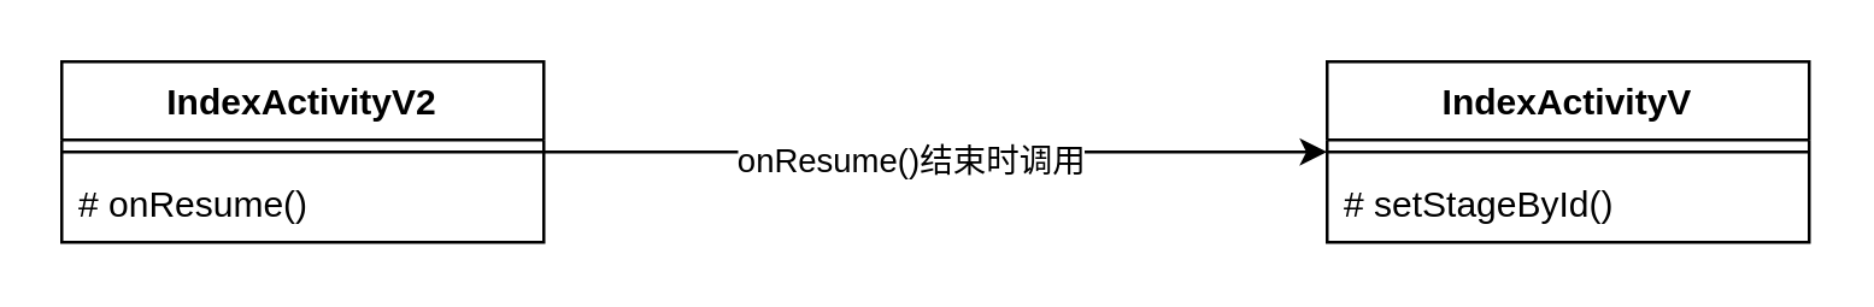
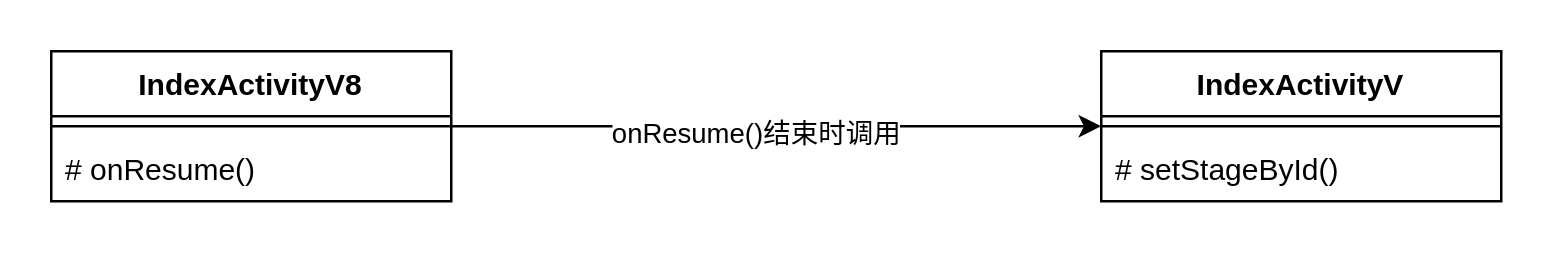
  <mxCell id="0" />
  <mxCell id="1" parent="0" />
  <mxCell id="2" value="" style="edgeStyle=orthogonalEdgeStyle;rounded=0;orthogonalLoop=1;jettySize=auto;html=1;" edge="1" parent="1" source="4" target="7"><mxGeometry relative="1" as="geometry" /></mxCell>
  <mxCell id="3" value="onResume()结束时调用" style="edgeLabel;html=1;align=center;verticalAlign=middle;resizable=0;points=[];" vertex="1" connectable="0" parent="2"><mxGeometry x="-0.069" y="-2" relative="1" as="geometry"><mxPoint as="offset" /></mxGeometry></mxCell>
- <mxCell id="4" value="IndexActivityV2" style="swimlane;fontStyle=1;align=center;verticalAlign=top;childLayout=stackLayout;horizontal=1;startSize=26;horizontalStack=0;resizeParent=1;resizeParentMax=0;resizeLast=0;collapsible=1;marginBottom=0;whiteSpace=wrap;html=1;" vertex="1" parent="1"><mxGeometry x="20" y="20" width="160" height="60" as="geometry" /></mxCell>
+ <mxCell id="4" value="IndexActivityV8" style="swimlane;fontStyle=1;align=center;verticalAlign=top;childLayout=stackLayout;horizontal=1;startSize=26;horizontalStack=0;resizeParent=1;resizeParentMax=0;resizeLast=0;collapsible=1;marginBottom=0;whiteSpace=wrap;html=1;" vertex="1" parent="1"><mxGeometry x="20" y="20" width="160" height="60" as="geometry" /></mxCell>
  <mxCell id="5" value="" style="line;strokeWidth=1;fillColor=none;align=left;verticalAlign=middle;spacingTop=-1;spacingLeft=3;spacingRight=3;rotatable=0;labelPosition=right;points=[];portConstraint=eastwest;strokeColor=inherit;" vertex="1" parent="4"><mxGeometry y="26" width="160" height="8" as="geometry" /></mxCell>
  <mxCell id="6" value="# onResume()" style="text;strokeColor=none;fillColor=none;align=left;verticalAlign=top;spacingLeft=4;spacingRight=4;overflow=hidden;rotatable=0;points=[[0,0.5],[1,0.5]];portConstraint=eastwest;whiteSpace=wrap;html=1;" vertex="1" parent="4"><mxGeometry y="34" width="160" height="26" as="geometry" /></mxCell>
  <mxCell id="7" value="IndexActivityV" style="swimlane;fontStyle=1;align=center;verticalAlign=top;childLayout=stackLayout;horizontal=1;startSize=26;horizontalStack=0;resizeParent=1;resizeParentMax=0;resizeLast=0;collapsible=1;marginBottom=0;whiteSpace=wrap;html=1;" vertex="1" parent="1"><mxGeometry x="440" y="20" width="160" height="60" as="geometry" /></mxCell>
  <mxCell id="8" value="" style="line;strokeWidth=1;fillColor=none;align=left;verticalAlign=middle;spacingTop=-1;spacingLeft=3;spacingRight=3;rotatable=0;labelPosition=right;points=[];portConstraint=eastwest;strokeColor=inherit;" vertex="1" parent="7"><mxGeometry y="26" width="160" height="8" as="geometry" /></mxCell>
  <mxCell id="9" value="# setStageById()" style="text;strokeColor=none;fillColor=none;align=left;verticalAlign=top;spacingLeft=4;spacingRight=4;overflow=hidden;rotatable=0;points=[[0,0.5],[1,0.5]];portConstraint=eastwest;whiteSpace=wrap;html=1;" vertex="1" parent="7"><mxGeometry y="34" width="160" height="26" as="geometry" /></mxCell>
